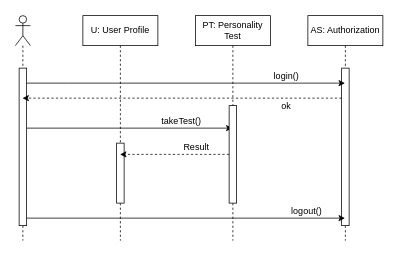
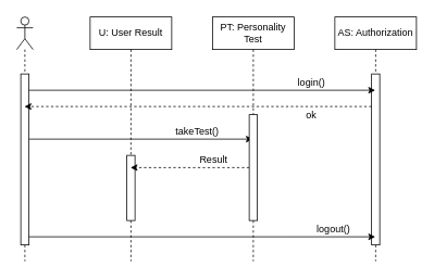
  <mxCell id="0" />
  <mxCell id="1" parent="0" />
- <mxCell id="2" value="U: User Profile" style="shape=umlLifeline;perimeter=lifelinePerimeter;whiteSpace=wrap;html=1;container=1;collapsible=0;recursiveResize=0;outlineConnect=0;" parent="1" vertex="1"><mxGeometry x="110" y="20" width="100" height="300" as="geometry" /></mxCell>
+ <mxCell id="2" value="U: User Result" style="shape=umlLifeline;perimeter=lifelinePerimeter;whiteSpace=wrap;html=1;container=1;collapsible=0;recursiveResize=0;outlineConnect=0;" parent="1" vertex="1"><mxGeometry x="110" y="20" width="100" height="300" as="geometry" /></mxCell>
  <mxCell id="3" value="" style="html=1;points=[];perimeter=orthogonalPerimeter;" parent="2" vertex="1"><mxGeometry x="45" y="170" width="10" height="80" as="geometry" /></mxCell>
  <mxCell id="4" value="AS: Authorization" style="shape=umlLifeline;perimeter=lifelinePerimeter;whiteSpace=wrap;html=1;container=1;collapsible=0;recursiveResize=0;outlineConnect=0;" parent="1" vertex="1"><mxGeometry x="410" y="20" width="100" height="300" as="geometry" /></mxCell>
  <mxCell id="5" value="" style="html=1;points=[];perimeter=orthogonalPerimeter;" parent="4" vertex="1"><mxGeometry x="45" y="70" width="10" height="210" as="geometry" /></mxCell>
  <mxCell id="6" style="edgeStyle=orthogonalEdgeStyle;rounded=0;orthogonalLoop=1;jettySize=auto;html=1;" parent="1" source="8" target="14" edge="1"><mxGeometry relative="1" as="geometry" /></mxCell>
  <mxCell id="7" value="takeTest()" style="text;html=1;resizable=0;points=[];align=center;verticalAlign=middle;labelBackgroundColor=#ffffff;" parent="6" vertex="1" connectable="0"><mxGeometry x="0.37" y="2" relative="1" as="geometry"><mxPoint x="18.5" y="-8" as="offset" /></mxGeometry></mxCell>
  <mxCell id="8" value="" style="shape=umlLifeline;participant=umlActor;perimeter=lifelinePerimeter;whiteSpace=wrap;html=1;container=1;collapsible=0;recursiveResize=0;verticalAlign=top;spacingTop=36;labelBackgroundColor=#ffffff;outlineConnect=0;" parent="1" vertex="1"><mxGeometry x="20" y="20" width="20" height="300" as="geometry" /></mxCell>
  <mxCell id="9" value="" style="html=1;points=[];perimeter=orthogonalPerimeter;" parent="8" vertex="1"><mxGeometry x="5" y="70" width="10" height="210" as="geometry" /></mxCell>
  <mxCell id="10" style="edgeStyle=orthogonalEdgeStyle;rounded=0;orthogonalLoop=1;jettySize=auto;html=1;" parent="1" source="9" target="4" edge="1"><mxGeometry relative="1" as="geometry"><Array as="points"><mxPoint x="90" y="110" /><mxPoint x="90" y="110" /></Array></mxGeometry></mxCell>
  <mxCell id="11" value="login()" style="text;html=1;resizable=0;points=[];align=center;verticalAlign=middle;labelBackgroundColor=#ffffff;" parent="10" vertex="1" connectable="0"><mxGeometry x="0.373" y="3" relative="1" as="geometry"><mxPoint x="54" y="-7" as="offset" /></mxGeometry></mxCell>
  <mxCell id="12" style="edgeStyle=orthogonalEdgeStyle;rounded=0;orthogonalLoop=1;jettySize=auto;html=1;dashed=1;" parent="1" source="5" target="8" edge="1"><mxGeometry relative="1" as="geometry"><Array as="points"><mxPoint x="100" y="130" /><mxPoint x="100" y="130" /></Array></mxGeometry></mxCell>
  <mxCell id="13" value="ok" style="text;html=1;resizable=0;points=[];align=center;verticalAlign=middle;labelBackgroundColor=#ffffff;" parent="12" vertex="1" connectable="0"><mxGeometry x="0.506" y="17" relative="1" as="geometry"><mxPoint x="245" y="-7" as="offset" /></mxGeometry></mxCell>
  <mxCell id="14" value="PT: Personality Test" style="shape=umlLifeline;perimeter=lifelinePerimeter;whiteSpace=wrap;html=1;container=1;collapsible=0;recursiveResize=0;outlineConnect=0;" parent="1" vertex="1"><mxGeometry x="260" y="20" width="100" height="300" as="geometry" /></mxCell>
  <mxCell id="15" value="" style="html=1;points=[];perimeter=orthogonalPerimeter;" parent="14" vertex="1"><mxGeometry x="45" y="120" width="10" height="130" as="geometry" /></mxCell>
  <mxCell id="16" style="edgeStyle=orthogonalEdgeStyle;rounded=0;orthogonalLoop=1;jettySize=auto;html=1;dashed=1;" parent="1" source="15" target="2" edge="1"><mxGeometry relative="1" as="geometry"><Array as="points"><mxPoint x="210" y="205" /><mxPoint x="210" y="205" /></Array></mxGeometry></mxCell>
  <mxCell id="17" value="Result" style="text;html=1;resizable=0;points=[];align=center;verticalAlign=middle;labelBackgroundColor=#ffffff;" parent="16" vertex="1" connectable="0"><mxGeometry x="-0.193" relative="1" as="geometry"><mxPoint x="14" y="-10" as="offset" /></mxGeometry></mxCell>
  <mxCell id="18" style="edgeStyle=orthogonalEdgeStyle;rounded=0;orthogonalLoop=1;jettySize=auto;html=1;" parent="1" source="9" target="4" edge="1"><mxGeometry relative="1" as="geometry"><Array as="points"><mxPoint x="350" y="290" /><mxPoint x="350" y="290" /></Array></mxGeometry></mxCell>
  <mxCell id="19" value="logout()" style="text;html=1;resizable=0;points=[];align=center;verticalAlign=middle;labelBackgroundColor=#ffffff;" parent="18" vertex="1" connectable="0"><mxGeometry x="0.768" relative="1" as="geometry"><mxPoint x="-2.5" y="-10" as="offset" /></mxGeometry></mxCell>
